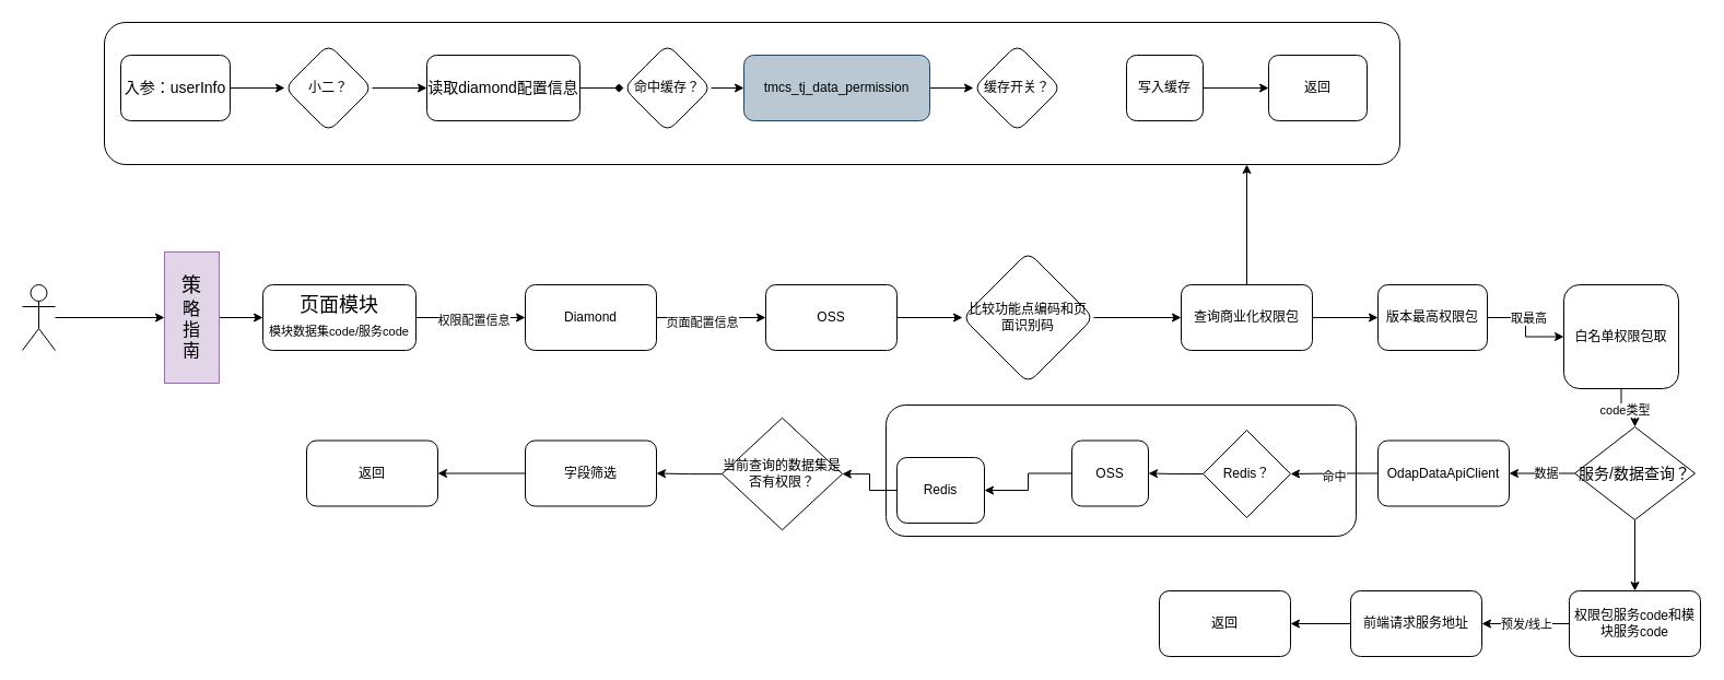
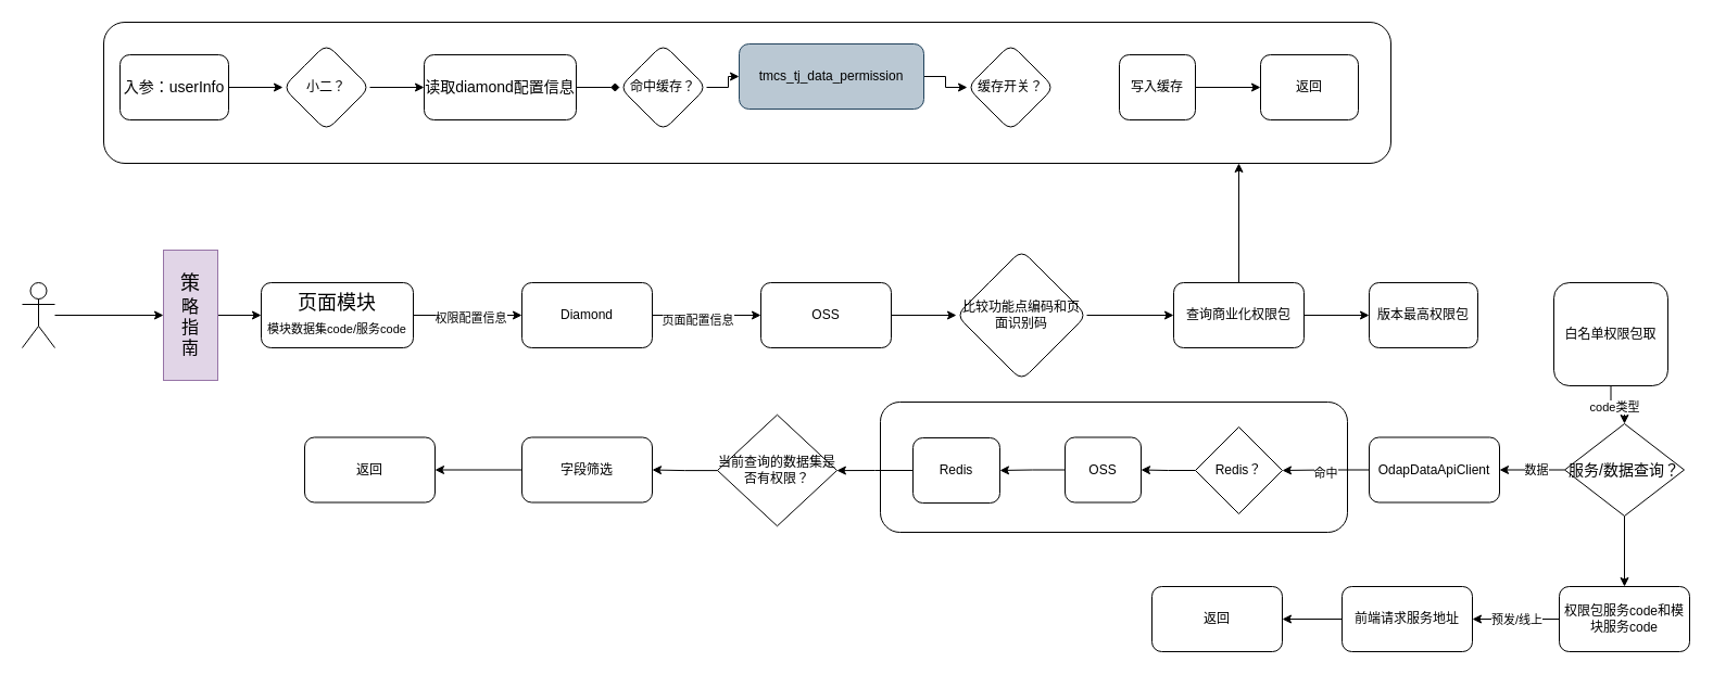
  <mxCell id="0" />
  <mxCell id="1" parent="0" />
  <mxCell id="2" value="" style="rounded=1;whiteSpace=wrap;html=1;" vertex="1" parent="1"><mxGeometry x="95" y="20" width="1185" height="130" as="geometry" /></mxCell>
  <mxCell id="3" value="" style="rounded=1;whiteSpace=wrap;html=1;" vertex="1" parent="1"><mxGeometry x="810" y="370" width="430" height="120" as="geometry" /></mxCell>
  <mxCell id="4" value="" style="edgeStyle=orthogonalEdgeStyle;rounded=0;orthogonalLoop=1;jettySize=auto;html=1;" edge="1" parent="1" source="5" target="7"><mxGeometry relative="1" as="geometry" /></mxCell>
  <mxCell id="5" value="" style="shape=umlActor;verticalLabelPosition=bottom;verticalAlign=top;html=1;outlineConnect=0;" vertex="1" parent="1"><mxGeometry x="20" y="260" width="30" height="60" as="geometry" /></mxCell>
  <mxCell id="6" value="" style="edgeStyle=orthogonalEdgeStyle;rounded=0;orthogonalLoop=1;jettySize=auto;html=1;" edge="1" parent="1" source="7" target="10"><mxGeometry relative="1" as="geometry" /></mxCell>
  <mxCell id="7" value="&lt;font style=&quot;font-size: 18px;&quot;&gt;策&lt;/font&gt;&lt;div&gt;&lt;font size=&quot;3&quot;&gt;略&lt;/font&gt;&lt;/div&gt;&lt;div&gt;&lt;font size=&quot;3&quot;&gt;指&lt;/font&gt;&lt;/div&gt;&lt;div&gt;&lt;font size=&quot;3&quot;&gt;南&lt;/font&gt;&lt;/div&gt;" style="rounded=0;whiteSpace=wrap;html=1;fillColor=#e1d5e7;strokeColor=#9673a6;" vertex="1" parent="1"><mxGeometry x="150" y="230" width="50" height="120" as="geometry" /></mxCell>
  <mxCell id="8" value="" style="edgeStyle=orthogonalEdgeStyle;rounded=0;orthogonalLoop=1;jettySize=auto;html=1;" edge="1" parent="1" source="10" target="13"><mxGeometry relative="1" as="geometry" /></mxCell>
  <mxCell id="9" value="权限配置信息" style="edgeLabel;html=1;align=center;verticalAlign=middle;resizable=0;points=[];" vertex="1" connectable="0" parent="8"><mxGeometry x="0.038" y="-2" relative="1" as="geometry"><mxPoint as="offset" /></mxGeometry></mxCell>
  <mxCell id="10" value="&lt;font style=&quot;font-size: 18px;&quot;&gt;页面模块&lt;/font&gt;&lt;div&gt;&lt;font style=&quot;font-size: 18px;&quot;&gt;&lt;span style=&quot;font-size: 11px; text-wrap: nowrap; background-color: rgb(255, 255, 255);&quot;&gt;模块数据集code/服务code&lt;/span&gt;&lt;br&gt;&lt;/font&gt;&lt;/div&gt;" style="rounded=1;whiteSpace=wrap;html=1;" vertex="1" parent="1"><mxGeometry x="240" y="260" width="140" height="60" as="geometry" /></mxCell>
  <mxCell id="11" value="" style="edgeStyle=orthogonalEdgeStyle;rounded=0;orthogonalLoop=1;jettySize=auto;html=1;" edge="1" parent="1" source="13" target="15"><mxGeometry relative="1" as="geometry" /></mxCell>
  <mxCell id="12" value="页面配置信息" style="edgeLabel;html=1;align=center;verticalAlign=middle;resizable=0;points=[];" vertex="1" connectable="0" parent="11"><mxGeometry x="-0.183" y="-4" relative="1" as="geometry"><mxPoint as="offset" /></mxGeometry></mxCell>
  <mxCell id="13" value="Diamond" style="whiteSpace=wrap;html=1;rounded=1;" vertex="1" parent="1"><mxGeometry x="480" y="260" width="120" height="60" as="geometry" /></mxCell>
  <mxCell id="14" value="" style="edgeStyle=orthogonalEdgeStyle;rounded=0;orthogonalLoop=1;jettySize=auto;html=1;" edge="1" parent="1" source="15" target="17"><mxGeometry relative="1" as="geometry" /></mxCell>
  <mxCell id="15" value="OSS" style="whiteSpace=wrap;html=1;rounded=1;" vertex="1" parent="1"><mxGeometry x="700" y="260" width="120" height="60" as="geometry" /></mxCell>
  <mxCell id="16" value="" style="edgeStyle=orthogonalEdgeStyle;rounded=0;orthogonalLoop=1;jettySize=auto;html=1;" edge="1" parent="1" source="17" target="20"><mxGeometry relative="1" as="geometry" /></mxCell>
  <mxCell id="17" value="比较功能点编码和页面识别码" style="rhombus;whiteSpace=wrap;html=1;rounded=1;" vertex="1" parent="1"><mxGeometry x="880" y="230" width="120" height="120" as="geometry" /></mxCell>
  <mxCell id="18" value="" style="edgeStyle=orthogonalEdgeStyle;rounded=0;orthogonalLoop=1;jettySize=auto;html=1;" edge="1" parent="1" source="20" target="37"><mxGeometry relative="1" as="geometry" /></mxCell>
  <mxCell id="19" value="" style="edgeStyle=orthogonalEdgeStyle;rounded=0;orthogonalLoop=1;jettySize=auto;html=1;" edge="1" parent="1" source="20"><mxGeometry relative="1" as="geometry"><mxPoint x="1140" y="150" as="targetPoint" /></mxGeometry></mxCell>
  <mxCell id="20" value="查询商业化权限包" style="whiteSpace=wrap;html=1;rounded=1;" vertex="1" parent="1"><mxGeometry x="1080" y="260" width="120" height="60" as="geometry" /></mxCell>
  <mxCell id="21" value="" style="edgeStyle=orthogonalEdgeStyle;rounded=0;orthogonalLoop=1;jettySize=auto;html=1;" edge="1" parent="1" source="22" target="24"><mxGeometry relative="1" as="geometry" /></mxCell>
  <mxCell id="22" value="&lt;font style=&quot;font-size: 14px;&quot;&gt;入参：userInfo&lt;/font&gt;" style="whiteSpace=wrap;html=1;rounded=1;" vertex="1" parent="1"><mxGeometry x="110" y="50" width="100" height="60" as="geometry" /></mxCell>
  <mxCell id="23" value="" style="edgeStyle=orthogonalEdgeStyle;rounded=0;orthogonalLoop=1;jettySize=auto;html=1;" edge="1" parent="1" source="24" target="26"><mxGeometry relative="1" as="geometry" /></mxCell>
  <mxCell id="24" value="小二？" style="rhombus;whiteSpace=wrap;html=1;rounded=1;" vertex="1" parent="1"><mxGeometry x="260" y="40" width="80" height="80" as="geometry" /></mxCell>
  <mxCell id="25" value="" style="edgeStyle=orthogonalEdgeStyle;rounded=0;orthogonalLoop=1;jettySize=auto;html=1;endArrow=diamond;" edge="1" parent="1" source="26" target="28"><mxGeometry relative="1" as="geometry" /></mxCell>
  <mxCell id="26" value="&lt;font style=&quot;font-size: 14px;&quot;&gt;读取diamond配置信息&lt;/font&gt;" style="whiteSpace=wrap;html=1;rounded=1;" vertex="1" parent="1"><mxGeometry x="390" y="50" width="140" height="60" as="geometry" /></mxCell>
  <mxCell id="27" value="" style="edgeStyle=orthogonalEdgeStyle;rounded=0;orthogonalLoop=1;jettySize=auto;html=1;" edge="1" parent="1" source="28" target="30"><mxGeometry relative="1" as="geometry" /></mxCell>
  <mxCell id="28" value="命中缓存？" style="rhombus;whiteSpace=wrap;html=1;rounded=1;" vertex="1" parent="1"><mxGeometry x="570" y="40" width="80" height="80" as="geometry" /></mxCell>
  <mxCell id="29" value="" style="edgeStyle=orthogonalEdgeStyle;rounded=0;orthogonalLoop=1;jettySize=auto;html=1;" edge="1" parent="1" source="30" target="31"><mxGeometry relative="1" as="geometry" /></mxCell>
- <mxCell id="30" value="tmcs_tj_data_permission" style="whiteSpace=wrap;html=1;rounded=1;fillColor=#bac8d3;strokeColor=#23445d;" vertex="1" parent="1"><mxGeometry x="680" y="50" width="170" height="60" as="geometry" /></mxCell>
+ <mxCell id="30" value="tmcs_tj_data_permission" style="whiteSpace=wrap;html=1;rounded=1;fillColor=#bac8d3;strokeColor=#23445d;" vertex="1" parent="1"><mxGeometry x="680" y="40" width="170" height="60" as="geometry" /></mxCell>
  <mxCell id="31" value="缓存开关？" style="rhombus;whiteSpace=wrap;html=1;rounded=1;" vertex="1" parent="1"><mxGeometry x="890" y="40" width="80" height="80" as="geometry" /></mxCell>
  <mxCell id="32" value="" style="edgeStyle=orthogonalEdgeStyle;rounded=0;orthogonalLoop=1;jettySize=auto;html=1;" edge="1" parent="1" source="33" target="34"><mxGeometry relative="1" as="geometry" /></mxCell>
  <mxCell id="33" value="写入缓存" style="whiteSpace=wrap;html=1;rounded=1;" vertex="1" parent="1"><mxGeometry x="1030" y="50" width="70" height="60" as="geometry" /></mxCell>
  <mxCell id="34" value="返回" style="whiteSpace=wrap;html=1;rounded=1;" vertex="1" parent="1"><mxGeometry x="1160" y="50" width="90" height="60" as="geometry" /></mxCell>
- <mxCell id="35" value="" style="edgeStyle=orthogonalEdgeStyle;rounded=0;orthogonalLoop=1;jettySize=auto;html=1;" edge="1" parent="1" source="37" target="40"><mxGeometry relative="1" as="geometry" /></mxCell>
- <mxCell id="36" value="取最高" style="edgeLabel;html=1;align=center;verticalAlign=middle;resizable=0;points=[];" vertex="1" connectable="0" parent="35"><mxGeometry x="-0.219" y="-3" relative="1" as="geometry"><mxPoint x="3" y="-3" as="offset" /></mxGeometry></mxCell>
  <mxCell id="37" value="版本最高权限包" style="whiteSpace=wrap;html=1;rounded=1;" vertex="1" parent="1"><mxGeometry x="1260" y="260" width="100" height="60" as="geometry" /></mxCell>
  <mxCell id="38" value="" style="edgeStyle=orthogonalEdgeStyle;rounded=0;orthogonalLoop=1;jettySize=auto;html=1;" edge="1" parent="1" source="40" target="44"><mxGeometry relative="1" as="geometry" /></mxCell>
  <mxCell id="39" value="code类型" style="edgeLabel;html=1;align=center;verticalAlign=middle;resizable=0;points=[];" vertex="1" connectable="0" parent="38"><mxGeometry x="-0.181" y="3" relative="1" as="geometry"><mxPoint as="offset" /></mxGeometry></mxCell>
  <mxCell id="40" value="白名单权限包取" style="whiteSpace=wrap;html=1;rounded=1;" vertex="1" parent="1"><mxGeometry x="1430" y="260" width="105" height="95" as="geometry" /></mxCell>
  <mxCell id="41" value="" style="edgeStyle=orthogonalEdgeStyle;rounded=0;orthogonalLoop=1;jettySize=auto;html=1;" edge="1" parent="1" source="44" target="53"><mxGeometry relative="1" as="geometry" /></mxCell>
  <mxCell id="42" value="数据" style="edgeLabel;html=1;align=center;verticalAlign=middle;resizable=0;points=[];" vertex="1" connectable="0" parent="41"><mxGeometry x="-0.103" relative="1" as="geometry"><mxPoint as="offset" /></mxGeometry></mxCell>
  <mxCell id="43" value="" style="edgeStyle=orthogonalEdgeStyle;rounded=0;orthogonalLoop=1;jettySize=auto;html=1;" edge="1" parent="1" source="44" target="47"><mxGeometry relative="1" as="geometry" /></mxCell>
  <mxCell id="44" value="&lt;font style=&quot;font-size: 14px;&quot;&gt;服务/数据查询？&lt;/font&gt;" style="rhombus;whiteSpace=wrap;html=1;" vertex="1" parent="1"><mxGeometry x="1440" y="390" width="110" height="85" as="geometry" /></mxCell>
  <mxCell id="45" value="" style="edgeStyle=orthogonalEdgeStyle;rounded=0;orthogonalLoop=1;jettySize=auto;html=1;" edge="1" parent="1" source="47" target="49"><mxGeometry relative="1" as="geometry" /></mxCell>
  <mxCell id="46" value="预发/线上" style="edgeLabel;html=1;align=center;verticalAlign=middle;resizable=0;points=[];" vertex="1" connectable="0" parent="45"><mxGeometry x="0.092" y="4" relative="1" as="geometry"><mxPoint x="4" y="-4" as="offset" /></mxGeometry></mxCell>
  <mxCell id="47" value="权限包服务code和模块服务code" style="rounded=1;whiteSpace=wrap;html=1;" vertex="1" parent="1"><mxGeometry x="1435" y="540" width="120" height="60" as="geometry" /></mxCell>
  <mxCell id="48" value="" style="edgeStyle=orthogonalEdgeStyle;rounded=0;orthogonalLoop=1;jettySize=auto;html=1;" edge="1" parent="1" source="49" target="50"><mxGeometry relative="1" as="geometry" /></mxCell>
  <mxCell id="49" value="前端请求服务地址" style="whiteSpace=wrap;html=1;rounded=1;" vertex="1" parent="1"><mxGeometry x="1235" y="540" width="120" height="60" as="geometry" /></mxCell>
  <mxCell id="50" value="返回" style="whiteSpace=wrap;html=1;rounded=1;" vertex="1" parent="1"><mxGeometry x="1060" y="540" width="120" height="60" as="geometry" /></mxCell>
  <mxCell id="51" value="" style="edgeStyle=orthogonalEdgeStyle;rounded=0;orthogonalLoop=1;jettySize=auto;html=1;" edge="1" parent="1" source="53" target="55"><mxGeometry relative="1" as="geometry" /></mxCell>
  <mxCell id="52" value="命中" style="edgeLabel;html=1;align=center;verticalAlign=middle;resizable=0;points=[];" vertex="1" connectable="0" parent="51"><mxGeometry x="0.023" y="2" relative="1" as="geometry"><mxPoint as="offset" /></mxGeometry></mxCell>
  <mxCell id="53" value="OdapDataApiClient" style="rounded=1;whiteSpace=wrap;html=1;" vertex="1" parent="1"><mxGeometry x="1260" y="402.5" width="120" height="60" as="geometry" /></mxCell>
  <mxCell id="54" value="" style="edgeStyle=orthogonalEdgeStyle;rounded=0;orthogonalLoop=1;jettySize=auto;html=1;" edge="1" parent="1" source="55" target="57"><mxGeometry relative="1" as="geometry" /></mxCell>
  <mxCell id="55" value="Redis？" style="rhombus;whiteSpace=wrap;html=1;" vertex="1" parent="1"><mxGeometry x="1100" y="393" width="80" height="80" as="geometry" /></mxCell>
  <mxCell id="56" value="" style="edgeStyle=orthogonalEdgeStyle;rounded=0;orthogonalLoop=1;jettySize=auto;html=1;" edge="1" parent="1" source="57" target="59"><mxGeometry relative="1" as="geometry" /></mxCell>
  <mxCell id="57" value="OSS" style="rounded=1;whiteSpace=wrap;html=1;" vertex="1" parent="1"><mxGeometry x="980" y="402.5" width="70" height="60" as="geometry" /></mxCell>
  <mxCell id="58" value="" style="edgeStyle=orthogonalEdgeStyle;rounded=0;orthogonalLoop=1;jettySize=auto;html=1;" edge="1" parent="1" source="59" target="61"><mxGeometry relative="1" as="geometry" /></mxCell>
- <mxCell id="59" value="Redis" style="rounded=1;whiteSpace=wrap;html=1;" vertex="1" parent="1"><mxGeometry x="820" y="418" width="80" height="60" as="geometry" /></mxCell>
+ <mxCell id="59" value="Redis" style="rounded=1;whiteSpace=wrap;html=1;" vertex="1" parent="1"><mxGeometry x="840" y="403" width="80" height="60" as="geometry" /></mxCell>
  <mxCell id="60" value="" style="edgeStyle=orthogonalEdgeStyle;rounded=0;orthogonalLoop=1;jettySize=auto;html=1;" edge="1" parent="1" source="61" target="63"><mxGeometry relative="1" as="geometry" /></mxCell>
  <mxCell id="61" value="当前查询的数据集是否有权限？" style="rhombus;whiteSpace=wrap;html=1;" vertex="1" parent="1"><mxGeometry x="660" y="381.75" width="110" height="102.5" as="geometry" /></mxCell>
  <mxCell id="62" value="" style="edgeStyle=orthogonalEdgeStyle;rounded=0;orthogonalLoop=1;jettySize=auto;html=1;" edge="1" parent="1" source="63" target="64"><mxGeometry relative="1" as="geometry" /></mxCell>
  <mxCell id="63" value="字段筛选" style="whiteSpace=wrap;html=1;rounded=1;" vertex="1" parent="1"><mxGeometry x="480" y="402.5" width="120" height="60" as="geometry" /></mxCell>
  <mxCell id="64" value="返回" style="whiteSpace=wrap;html=1;rounded=1;" vertex="1" parent="1"><mxGeometry x="280" y="402.5" width="120" height="60" as="geometry" /></mxCell>
